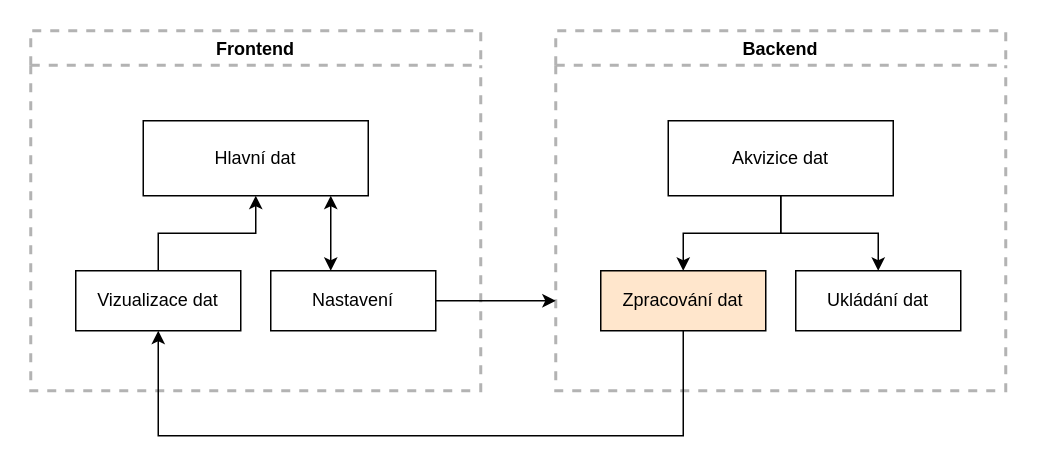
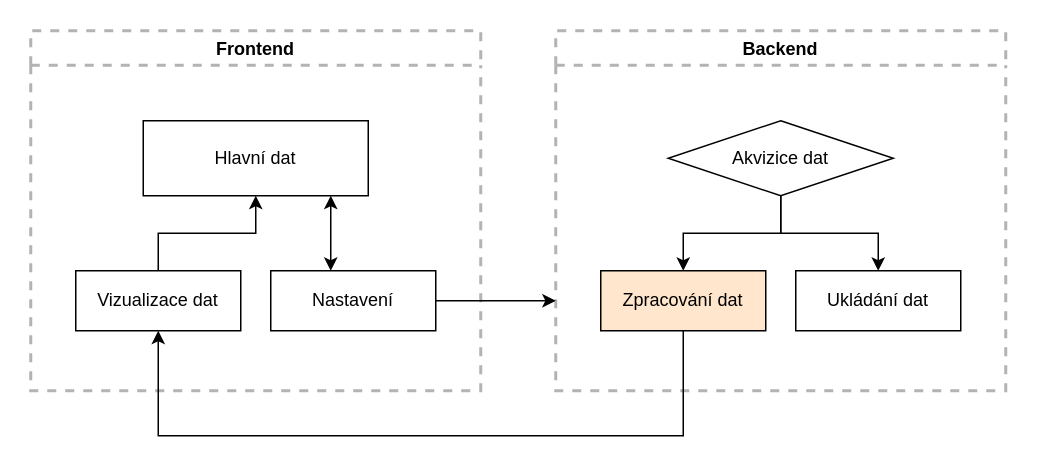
  <mxCell id="0" />
  <mxCell id="1" parent="0" />
  <mxCell id="2" value="Backend" style="swimlane;shadow=0;dashed=1;strokeColor=#B3B3B3;strokeWidth=2;" vertex="1" parent="1"><mxGeometry x="370" y="20" width="300" height="240" as="geometry" /></mxCell>
- <mxCell id="3" value="Akvizice dat" style="whiteSpace=wrap;html=1;" vertex="1" parent="2"><mxGeometry x="75" y="60" width="150" height="50" as="geometry" /></mxCell>
+ <mxCell id="3" value="Akvizice dat" style="rhombus;whiteSpace=wrap;html=1;" vertex="1" parent="2"><mxGeometry x="75" y="60" width="150" height="50" as="geometry" /></mxCell>
  <mxCell id="4" value="Zpracování dat" style="whiteSpace=wrap;html=1;fillColor=#ffe6cc;" vertex="1" parent="2"><mxGeometry x="30" y="160" width="110" height="40" as="geometry" /></mxCell>
  <mxCell id="5" value="" style="edgeStyle=elbowEdgeStyle;elbow=vertical;html=1;rounded=0;" edge="1" parent="2" source="3" target="4"><mxGeometry relative="1" as="geometry" /></mxCell>
  <mxCell id="6" value="Ukládání dat" style="whiteSpace=wrap;html=1;" vertex="1" parent="2"><mxGeometry x="160" y="160" width="110" height="40" as="geometry" /></mxCell>
  <mxCell id="7" value="" style="edgeStyle=elbowEdgeStyle;elbow=vertical;html=1;rounded=0;" edge="1" parent="2" source="3" target="6"><mxGeometry relative="1" as="geometry" /></mxCell>
  <mxCell id="8" value="Frontend" style="swimlane;shadow=0;dashed=1;strokeColor=#B3B3B3;strokeWidth=2;startSize=23;" vertex="1" parent="1"><mxGeometry x="20" y="20" width="300" height="240" as="geometry" /></mxCell>
  <mxCell id="9" value="Hlavní dat" style="whiteSpace=wrap;html=1;" vertex="1" parent="8"><mxGeometry x="75" y="60" width="150" height="50" as="geometry" /></mxCell>
  <mxCell id="10" value="Vizualizace dat" style="whiteSpace=wrap;html=1;" vertex="1" parent="8"><mxGeometry x="30" y="160" width="110" height="40" as="geometry" /></mxCell>
  <mxCell id="11" value="" style="edgeStyle=elbowEdgeStyle;elbow=vertical;html=1;rounded=0;startArrow=classic;startFill=1;endArrow=none;endFill=0;" edge="1" parent="8" source="9" target="10"><mxGeometry relative="1" as="geometry" /></mxCell>
  <mxCell id="12" value="Nastavení" style="whiteSpace=wrap;html=1;" vertex="1" parent="8"><mxGeometry x="160" y="160" width="110" height="40" as="geometry" /></mxCell>
  <mxCell id="13" value="" style="edgeStyle=elbowEdgeStyle;elbow=vertical;html=1;rounded=0;startArrow=classic;startFill=1;" edge="1" parent="8" source="9" target="12"><mxGeometry relative="1" as="geometry"><Array as="points"><mxPoint x="200" y="130" /></Array></mxGeometry></mxCell>
  <mxCell id="14" style="edgeStyle=orthogonalEdgeStyle;rounded=0;orthogonalLoop=1;jettySize=auto;html=1;entryX=0;entryY=0.75;entryDx=0;entryDy=0;startArrow=none;startFill=0;endArrow=classic;endFill=1;" edge="1" parent="1" source="12" target="2"><mxGeometry relative="1" as="geometry" /></mxCell>
  <mxCell id="15" style="edgeStyle=orthogonalEdgeStyle;rounded=0;orthogonalLoop=1;jettySize=auto;html=1;exitX=0.5;exitY=1;exitDx=0;exitDy=0;entryX=0.5;entryY=1;entryDx=0;entryDy=0;startArrow=none;startFill=0;endArrow=classic;endFill=1;" edge="1" parent="1" source="4" target="10"><mxGeometry relative="1" as="geometry"><Array as="points"><mxPoint x="455" y="290" /><mxPoint x="105" y="290" /></Array></mxGeometry></mxCell>
